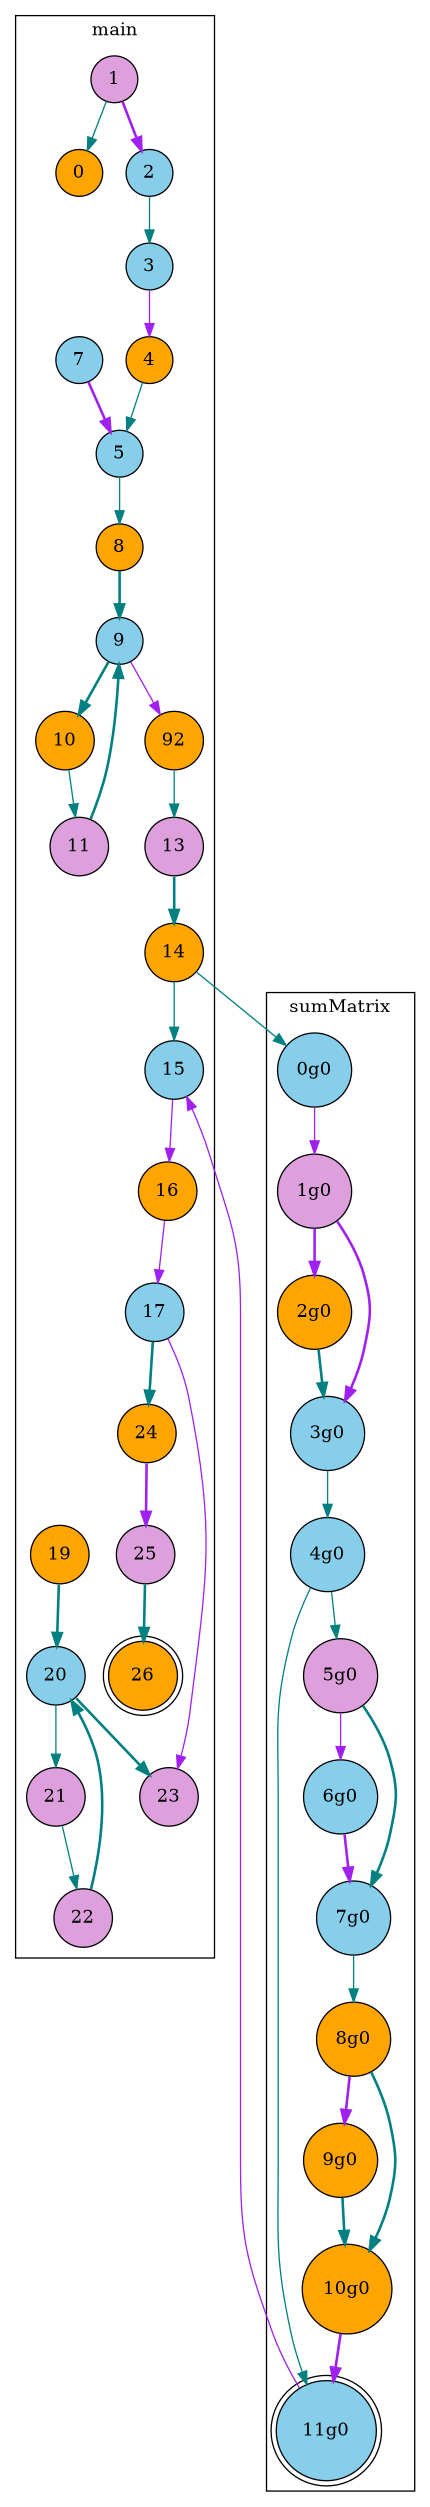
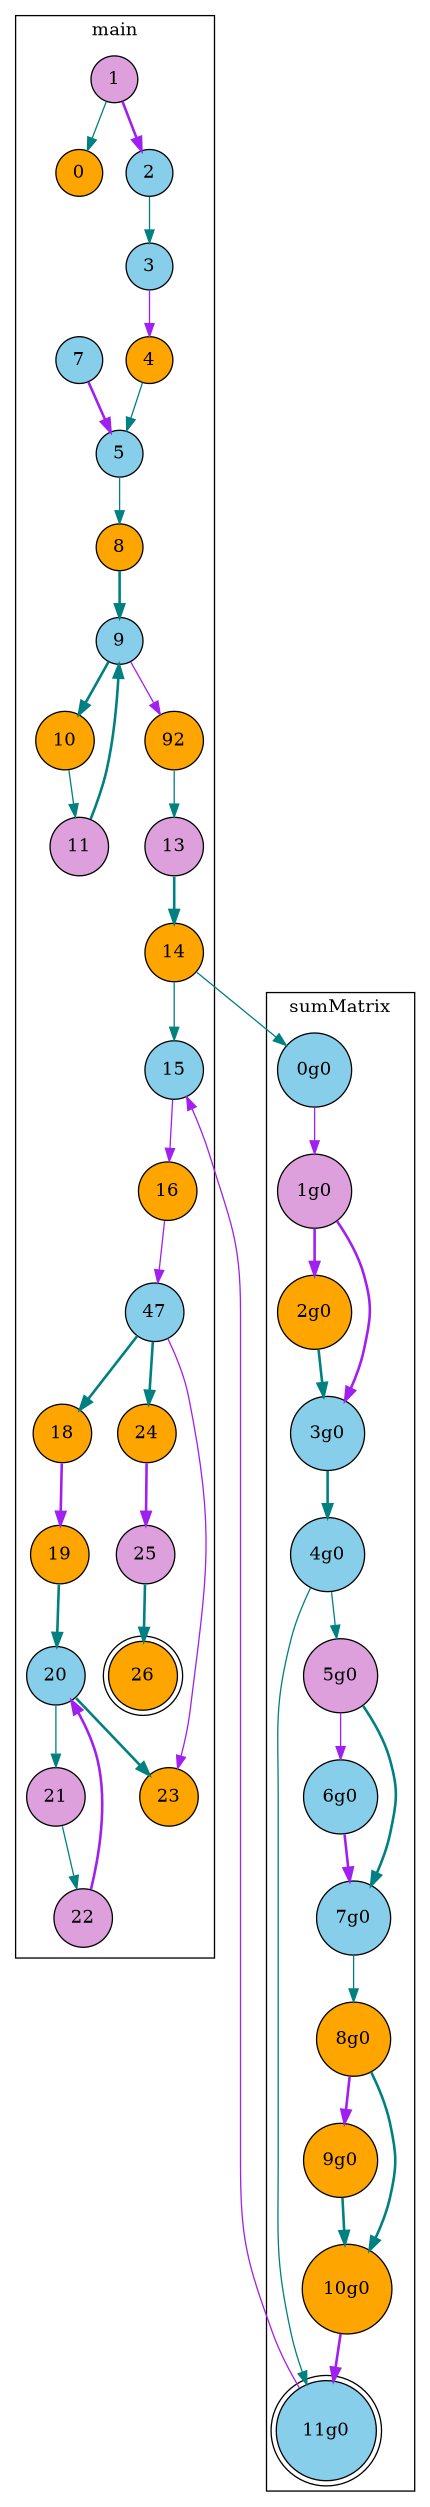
  digraph {
    node [fillcolor=orange shape=circle style=filled]
    edge [color=teal style=bold]
    26 [shape=doublecircle]
    0
    1 [fillcolor=plum]
    2 [fillcolor=skyblue]
    3 [fillcolor=skyblue]
    4
    5 [fillcolor=skyblue]
    8
    7 [fillcolor=skyblue]
    9 [fillcolor=skyblue]
    10
    n12 [label=92]
    11 [fillcolor=plum]
    13 [fillcolor=plum]
    14
    15 [fillcolor=skyblue]
    16
-   17 [fillcolor=skyblue]
+   17 [fillcolor=skyblue label=47]
+   18
    24
    19
    20 [fillcolor=skyblue]
    21 [fillcolor=plum]
-   23 [fillcolor=plum]
+   23
    22 [fillcolor=plum]
    25 [fillcolor=plum]
    "11g0" [fillcolor=skyblue shape=doublecircle]
    "0g0" [fillcolor=skyblue]
    "1g0" [fillcolor=plum]
    "2g0"
    "3g0" [fillcolor=skyblue]
    "4g0" [fillcolor=skyblue]
    "5g0" [fillcolor=plum]
    "6g0" [fillcolor=skyblue]
    "7g0" [fillcolor=skyblue]
    "8g0"
    "9g0"
    "10g0"
    subgraph cluster_1 {
      color=black
      label=main
      26
      0
      1
      2
      3
      4
      5
      8
      7
      9
      10
      n12
      11
      13
      14
      15
      16
      17
+     18
      24
      19
      20
      21
      23
      22
      25
    }
    subgraph cluster_2 {
      color=black
      label=sumMatrix
      "11g0"
      "0g0"
      "1g0"
      "2g0"
      "3g0"
      "4g0"
      "5g0"
      "6g0"
      "7g0"
      "8g0"
      "9g0"
      "10g0"
    }
    1 -> 0 [style=solid]
    1 -> 2 [color=purple]
    2 -> 3 [style=solid]
    3 -> 4 [color=purple style=solid]
    4 -> 5 [style=solid]
    5 -> 8 [style=solid]
    8 -> 9
    7 -> 5 [color=purple]
    9 -> 10
    9 -> n12 [color=purple style=solid]
    10 -> 11 [style=solid]
    n12 -> 13 [style=solid]
    11 -> 9
    13 -> 14
    14 -> 15 [style=solid]
    14 -> "0g0" [style=solid]
    15 -> 16 [color=purple style=solid]
    16 -> 17 [color=purple style=solid]
+   17 -> 18
    17 -> 24
    17 -> 23 [color=purple style=solid]
+   18 -> 19 [color=purple]
    24 -> 25 [color=purple]
    19 -> 20
    20 -> 21 [style=solid]
    20 -> 23
    21 -> 22 [style=solid]
-   22 -> 20
+   22 -> 20 [color=purple]
    25 -> 26
    "11g0" -> 15 [color=purple style=solid]
    "0g0" -> "1g0" [color=purple style=solid]
    "1g0" -> "2g0" [color=purple]
    "1g0" -> "3g0" [color=purple]
    "2g0" -> "3g0"
-   "3g0" -> "4g0" [style=solid]
+   "3g0" -> "4g0"
    "4g0" -> "11g0" [style=solid]
    "4g0" -> "5g0" [style=solid]
    "5g0" -> "6g0" [color=purple style=solid]
    "5g0" -> "7g0"
    "6g0" -> "7g0" [color=purple]
    "7g0" -> "8g0" [style=solid]
    "8g0" -> "9g0" [color=purple]
    "8g0" -> "10g0"
    "9g0" -> "10g0"
    "10g0" -> "11g0" [color=purple]
  }
